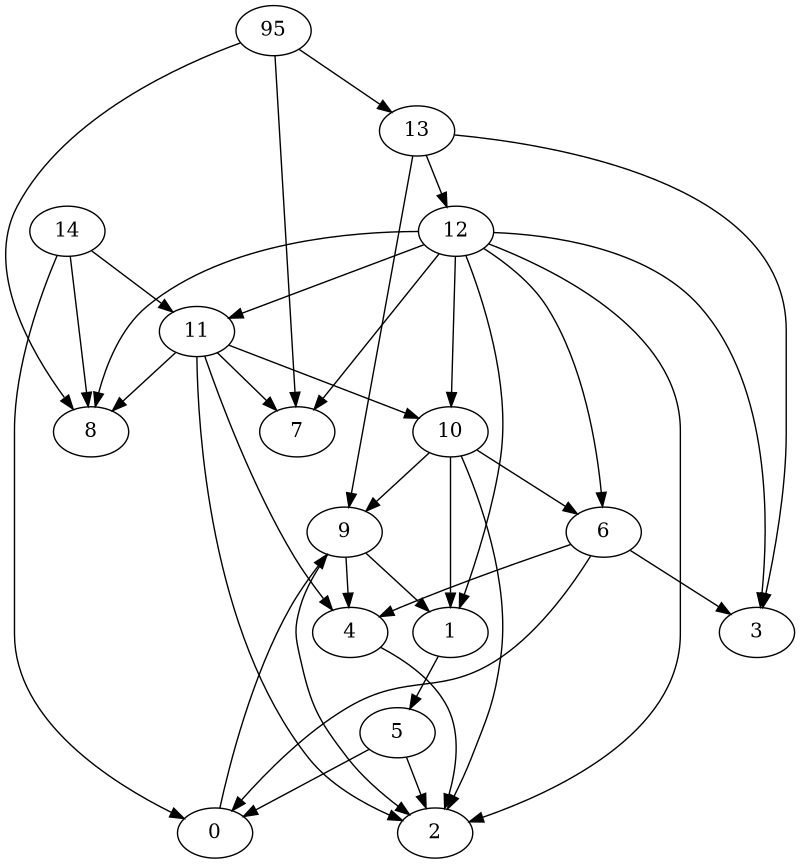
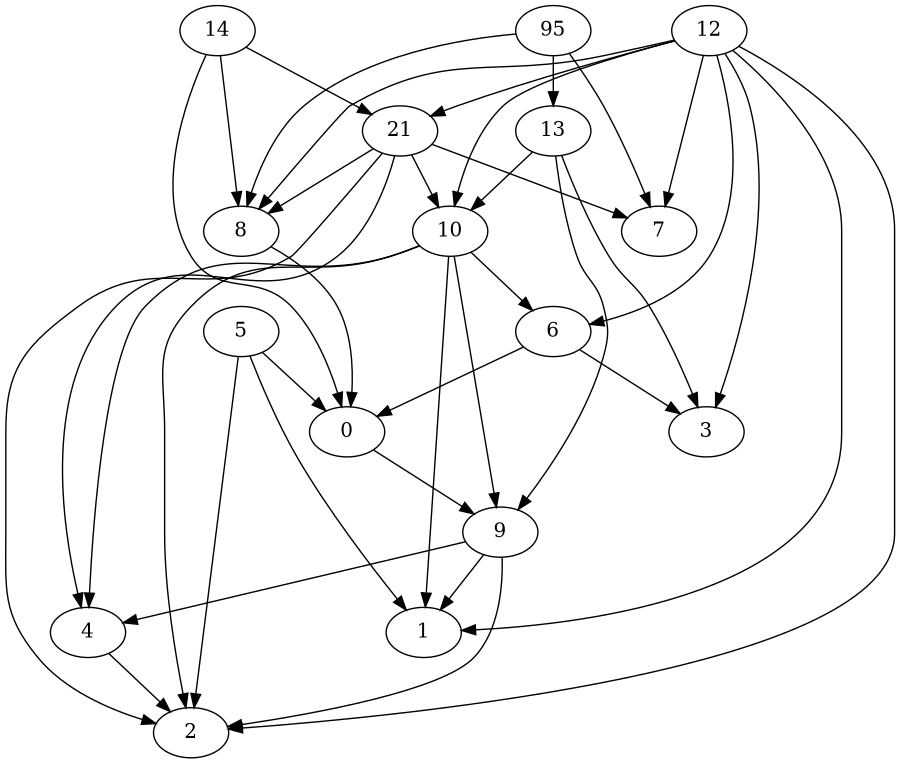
  digraph {
    "Duplicate states"=0
    GraphType=Random
    "Max states in OPEN"=0
    Modes="120000ms; topo-ordered tasks, ; Pruning: task equivalence, fixed order ready list, ; F-value: ; Optimisation: best schedule length (SL) optimisation on equal, "
    NumberOfTasks=16
    "Pruned using list schedule length"=2374
    "States removed from OPEN"=0
    TargetSystem="Homogeneous-4"
    "Time to schedule (ms)"=231
    "Total idle time"=62
    "Total schedule length"=86
    "Total sequential time"=204
    "Total states created"=7898
    node ["Finish time"=12 Processor=0 "Start time"=0 Weight=12]
    edge [Weight=3]
-   11 ["Finish time"=30 "Start time"=16 Weight=14]
+   11 ["Finish time"=30 "Start time"=16 Weight=14 label=21]
    14
    8 ["Finish time"=42 Processor=1 "Start time"=33 Weight=9]
    0 ["Finish time"=86 Processor=1 "Start time"=70 Weight=16]
    7 ["Finish time"=49 Processor=3 "Start time"=37]
    10 ["Finish time"=39 "Start time"=30 Weight=9]
    4 ["Finish time"=74 "Start time"=53 Weight=21]
    2 ["Finish time"=86 "Start time"=74]
    9 ["Finish time"=48 "Start time"=39 Weight=9]
    6 ["Finish time"=53 "Start time"=48 Weight=5]
    1 ["Finish time"=70 Processor=1 "Start time"=51 Weight=19]
    n12 ["Finish time"=14 Processor=1 Weight=14 label=95]
    13 ["Finish time"=26 Processor=1 "Start time"=14]
    3 ["Finish time"=82 Processor=3 "Start time"=59 Weight=23]
    12 [Processor=2]
    5 ["Finish time"=47 Processor=1 "Start time"=42 Weight=5]
    11 -> 8
    11 -> 7 [Weight=7]
    11 -> 10 [Weight=2]
    11 -> 4
    11 -> 2
    14 -> 11 [Weight=10]
    14 -> 8 [Weight=4]
    14 -> 0
+   8 -> 0
    0 -> 9 [Weight=9]
    10 -> 2 [Weight=9]
    10 -> 9 [Weight=6]
    10 -> 6 [Weight=8]
    10 -> 1 [Weight=2]
    4 -> 2 [Weight=2]
    9 -> 4 [Weight=8]
    9 -> 2 [Weight=4]
    9 -> 1
    6 -> 0
-   6 -> 4
+   10 -> 4
    6 -> 3 [Weight=6]
    n12 -> 8 [Weight=8]
    n12 -> 7
    n12 -> 13 [Weight=6]
-   13 -> 12 [Weight=2]
+   13 -> 10 [Weight=2]
    13 -> 9 [Weight=8]
    13 -> 3
    12 -> 11 [Weight=4]
    12 -> 8 [Weight=7]
    12 -> 7 [Weight=8]
    12 -> 10 [Weight=6]
    12 -> 2 [Weight=7]
    12 -> 6 [Weight=7]
    12 -> 1 [Weight=9]
    12 -> 3 [Weight=6]
    5 -> 0 [Weight=9]
    5 -> 2 [Weight=2]
-   1 -> 5
+   5 -> 1
  }
